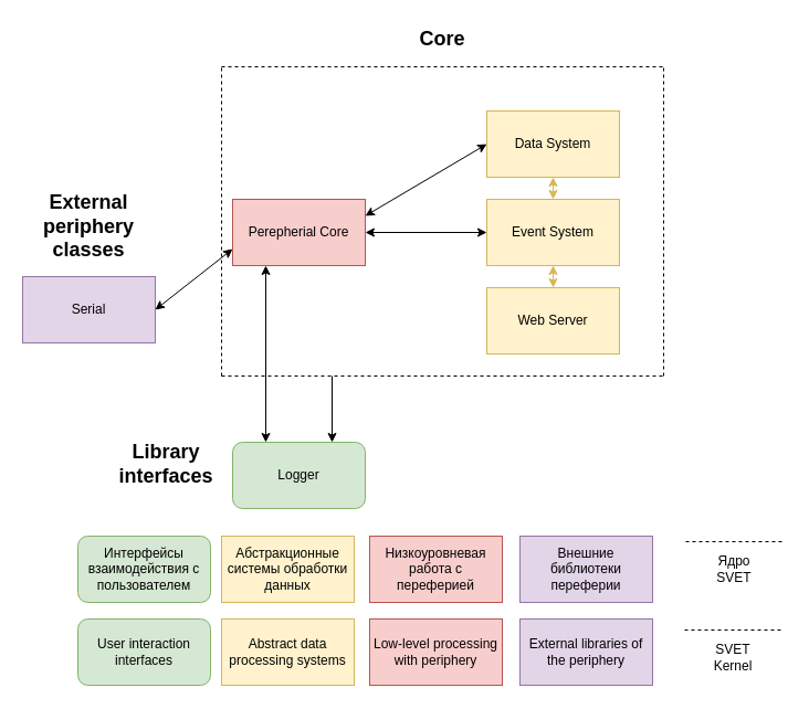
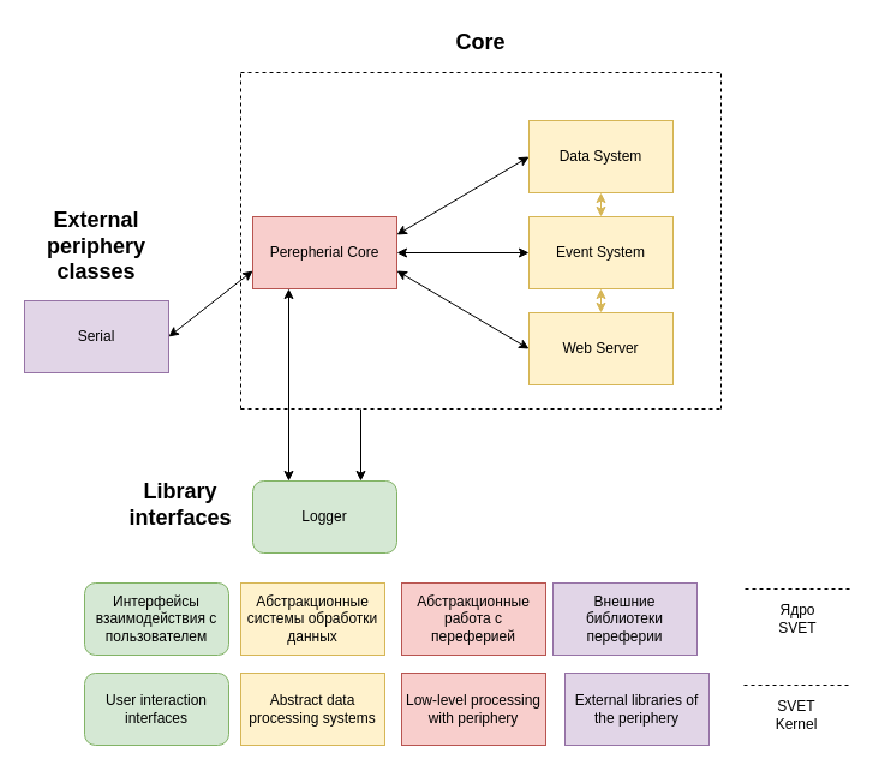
  <mxCell id="0" />
  <mxCell id="1" parent="0" />
  <mxCell id="2" value="Perepherial Core" style="rounded=0;whiteSpace=wrap;html=1;fillColor=#f8cecc;strokeColor=#b85450;" vertex="1" parent="1"><mxGeometry x="210" y="180" width="120" height="60" as="geometry" /></mxCell>
  <mxCell id="3" value="Data System" style="rounded=0;whiteSpace=wrap;html=1;fillColor=#fff2cc;strokeColor=#d6b656;" vertex="1" parent="1"><mxGeometry x="440" y="100" width="120" height="60" as="geometry" /></mxCell>
  <mxCell id="4" value="Event System" style="rounded=0;whiteSpace=wrap;html=1;fillColor=#fff2cc;strokeColor=#d6b656;" vertex="1" parent="1"><mxGeometry x="440" y="180" width="120" height="60" as="geometry" /></mxCell>
  <mxCell id="5" value="Web Server" style="rounded=0;whiteSpace=wrap;html=1;fillColor=#fff2cc;strokeColor=#d6b656;" vertex="1" parent="1"><mxGeometry x="440" y="260" width="120" height="60" as="geometry" /></mxCell>
  <mxCell id="6" value="" style="endArrow=classic;startArrow=classic;html=1;rounded=0;entryX=0;entryY=0.5;entryDx=0;entryDy=0;exitX=1;exitY=0.25;exitDx=0;exitDy=0;" edge="1" parent="1" source="2" target="3"><mxGeometry width="50" height="50" relative="1" as="geometry"><mxPoint x="470" y="220" as="sourcePoint" /><mxPoint x="520" y="170" as="targetPoint" /></mxGeometry></mxCell>
  <mxCell id="7" value="" style="endArrow=classic;startArrow=classic;html=1;rounded=0;entryX=0;entryY=0.5;entryDx=0;entryDy=0;exitX=1;exitY=0.5;exitDx=0;exitDy=0;" edge="1" parent="1" source="2" target="4"><mxGeometry width="50" height="50" relative="1" as="geometry"><mxPoint x="470" y="220" as="sourcePoint" /><mxPoint x="520" y="170" as="targetPoint" /></mxGeometry></mxCell>
+ <mxCell id="8" value="" style="endArrow=classic;startArrow=classic;html=1;rounded=0;entryX=0;entryY=0.5;entryDx=0;entryDy=0;exitX=1;exitY=0.75;exitDx=0;exitDy=0;" edge="1" parent="1" source="2" target="5"><mxGeometry width="50" height="50" relative="1" as="geometry"><mxPoint x="470" y="220" as="sourcePoint" /><mxPoint x="520" y="170" as="targetPoint" /></mxGeometry></mxCell>
  <mxCell id="9" value="" style="endArrow=none;dashed=1;html=1;rounded=0;" edge="1" parent="1"><mxGeometry width="50" height="50" relative="1" as="geometry"><mxPoint x="200" y="60" as="sourcePoint" /><mxPoint x="600" y="60" as="targetPoint" /></mxGeometry></mxCell>
  <mxCell id="10" value="" style="endArrow=none;dashed=1;html=1;rounded=0;" edge="1" parent="1"><mxGeometry width="50" height="50" relative="1" as="geometry"><mxPoint x="600" y="340" as="sourcePoint" /><mxPoint x="600" y="60" as="targetPoint" /></mxGeometry></mxCell>
  <mxCell id="11" value="" style="endArrow=none;dashed=1;html=1;rounded=0;" edge="1" parent="1"><mxGeometry width="50" height="50" relative="1" as="geometry"><mxPoint x="200" y="340" as="sourcePoint" /><mxPoint x="200" y="60" as="targetPoint" /></mxGeometry></mxCell>
  <mxCell id="12" value="" style="endArrow=none;dashed=1;html=1;rounded=0;" edge="1" parent="1"><mxGeometry width="50" height="50" relative="1" as="geometry"><mxPoint x="200" y="340" as="sourcePoint" /><mxPoint x="600" y="340" as="targetPoint" /></mxGeometry></mxCell>
  <mxCell id="13" value="" style="endArrow=classic;startArrow=classic;html=1;rounded=0;entryX=0.5;entryY=1;entryDx=0;entryDy=0;exitX=0.5;exitY=0;exitDx=0;exitDy=0;fillColor=#fff2cc;strokeColor=#d6b656;" edge="1" parent="1" source="4" target="3"><mxGeometry width="50" height="50" relative="1" as="geometry"><mxPoint x="470" y="220" as="sourcePoint" /><mxPoint x="520" y="170" as="targetPoint" /></mxGeometry></mxCell>
  <mxCell id="14" value="" style="endArrow=classic;startArrow=classic;html=1;rounded=0;entryX=0.5;entryY=0;entryDx=0;entryDy=0;exitX=0.5;exitY=1;exitDx=0;exitDy=0;fillColor=#fff2cc;strokeColor=#d6b656;" edge="1" parent="1" source="4" target="5"><mxGeometry width="50" height="50" relative="1" as="geometry"><mxPoint x="470" y="220" as="sourcePoint" /><mxPoint x="520" y="170" as="targetPoint" /></mxGeometry></mxCell>
  <mxCell id="15" value="&lt;h2&gt;Core&lt;/h2&gt;" style="text;html=1;align=center;verticalAlign=middle;whiteSpace=wrap;rounded=0;" vertex="1" parent="1"><mxGeometry x="370" y="20" width="60" height="30" as="geometry" /></mxCell>
  <mxCell id="16" value="&lt;h2&gt;Library interfaces&lt;/h2&gt;" style="text;html=1;align=center;verticalAlign=middle;whiteSpace=wrap;rounded=0;" vertex="1" parent="1"><mxGeometry x="120" y="405" width="60" height="30" as="geometry" /></mxCell>
  <mxCell id="17" value="Logger" style="rounded=1;whiteSpace=wrap;html=1;fillColor=#d5e8d4;strokeColor=#82b366;" vertex="1" parent="1"><mxGeometry x="210" y="400" width="120" height="60" as="geometry" /></mxCell>
  <mxCell id="18" value="Интерфейсы взаимодействия с пользователем" style="rounded=1;whiteSpace=wrap;html=1;fillColor=#d5e8d4;strokeColor=#82b366;" vertex="1" parent="1"><mxGeometry x="70" y="485" width="120" height="60" as="geometry" /></mxCell>
  <mxCell id="19" value="Абстракционные системы обработки данных" style="rounded=0;whiteSpace=wrap;html=1;fillColor=#fff2cc;strokeColor=#d6b656;" vertex="1" parent="1"><mxGeometry x="200" y="485" width="120" height="60" as="geometry" /></mxCell>
- <mxCell id="20" value="Низкоуровневая работа с переферией" style="rounded=0;whiteSpace=wrap;html=1;fillColor=#f8cecc;strokeColor=#b85450;" vertex="1" parent="1"><mxGeometry x="334" y="485" width="120" height="60" as="geometry" /></mxCell>
- <mxCell id="21" value="Внешние библиотеки переферии" style="rounded=0;whiteSpace=wrap;html=1;fillColor=#e1d5e7;strokeColor=#9673a6;" vertex="1" parent="1"><mxGeometry x="470" y="485" width="120" height="60" as="geometry" /></mxCell>
+ <mxCell id="20" value="Абстракционные работа с переферией" style="rounded=0;whiteSpace=wrap;html=1;fillColor=#f8cecc;strokeColor=#b85450;" vertex="1" parent="1"><mxGeometry x="334" y="485" width="120" height="60" as="geometry" /></mxCell>
+ <mxCell id="21" value="Внешние библиотеки переферии" style="rounded=0;whiteSpace=wrap;html=1;fillColor=#e1d5e7;strokeColor=#9673a6;" vertex="1" parent="1"><mxGeometry x="460" y="485" width="120" height="60" as="geometry" /></mxCell>
  <mxCell id="22" value="Serial" style="rounded=0;whiteSpace=wrap;html=1;fillColor=#e1d5e7;strokeColor=#9673a6;" vertex="1" parent="1"><mxGeometry x="20" y="250" width="120" height="60" as="geometry" /></mxCell>
  <mxCell id="23" value="" style="endArrow=classic;startArrow=classic;html=1;rounded=0;entryX=0.25;entryY=0;entryDx=0;entryDy=0;exitX=0.25;exitY=1;exitDx=0;exitDy=0;" edge="1" parent="1" source="2" target="17"><mxGeometry width="50" height="50" relative="1" as="geometry"><mxPoint x="380" y="420" as="sourcePoint" /><mxPoint x="430" y="370" as="targetPoint" /></mxGeometry></mxCell>
  <mxCell id="24" value="" style="endArrow=classic;startArrow=classic;html=1;rounded=0;entryX=0;entryY=0.75;entryDx=0;entryDy=0;exitX=1;exitY=0.5;exitDx=0;exitDy=0;" edge="1" parent="1" source="22" target="2"><mxGeometry width="50" height="50" relative="1" as="geometry"><mxPoint x="380" y="420" as="sourcePoint" /><mxPoint x="430" y="370" as="targetPoint" /></mxGeometry></mxCell>
  <mxCell id="25" value="" style="endArrow=classic;html=1;rounded=0;entryX=0.75;entryY=0;entryDx=0;entryDy=0;" edge="1" parent="1" target="17"><mxGeometry width="50" height="50" relative="1" as="geometry"><mxPoint x="300" y="340" as="sourcePoint" /><mxPoint x="430" y="370" as="targetPoint" /></mxGeometry></mxCell>
  <mxCell id="26" value="" style="endArrow=none;dashed=1;html=1;rounded=0;" edge="1" parent="1"><mxGeometry width="50" height="50" relative="1" as="geometry"><mxPoint x="620" y="490" as="sourcePoint" /><mxPoint x="710" y="490" as="targetPoint" /></mxGeometry></mxCell>
  <mxCell id="27" value="Ядро SVET" style="text;html=1;align=center;verticalAlign=middle;whiteSpace=wrap;rounded=0;" vertex="1" parent="1"><mxGeometry x="634" y="500" width="60" height="30" as="geometry" /></mxCell>
  <mxCell id="28" value="User interaction interfaces" style="rounded=1;whiteSpace=wrap;html=1;fillColor=#d5e8d4;strokeColor=#82b366;" vertex="1" parent="1"><mxGeometry x="70" y="560" width="120" height="60" as="geometry" /></mxCell>
  <mxCell id="29" value="Abstract data processing systems" style="rounded=0;whiteSpace=wrap;html=1;fillColor=#fff2cc;strokeColor=#d6b656;" vertex="1" parent="1"><mxGeometry x="200" y="560" width="120" height="60" as="geometry" /></mxCell>
  <mxCell id="30" value="Low-level processing with periphery" style="rounded=0;whiteSpace=wrap;html=1;fillColor=#f8cecc;strokeColor=#b85450;" vertex="1" parent="1"><mxGeometry x="334" y="560" width="120" height="60" as="geometry" /></mxCell>
  <mxCell id="31" value="External libraries of the periphery" style="rounded=0;whiteSpace=wrap;html=1;fillColor=#e1d5e7;strokeColor=#9673a6;" vertex="1" parent="1"><mxGeometry x="470" y="560" width="120" height="60" as="geometry" /></mxCell>
  <mxCell id="32" value="" style="endArrow=none;dashed=1;html=1;rounded=0;" edge="1" parent="1"><mxGeometry width="50" height="50" relative="1" as="geometry"><mxPoint x="619" y="570" as="sourcePoint" /><mxPoint x="709" y="570" as="targetPoint" /></mxGeometry></mxCell>
  <mxCell id="33" value="SVET Kernel" style="text;html=1;align=center;verticalAlign=middle;whiteSpace=wrap;rounded=0;" vertex="1" parent="1"><mxGeometry x="633" y="580" width="60" height="30" as="geometry" /></mxCell>
  <mxCell id="34" value="&lt;h2&gt;External periphery classes&lt;/h2&gt;" style="text;html=1;align=center;verticalAlign=middle;whiteSpace=wrap;rounded=0;" vertex="1" parent="1"><mxGeometry x="50" y="190" width="60" height="30" as="geometry" /></mxCell>
